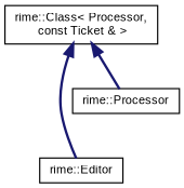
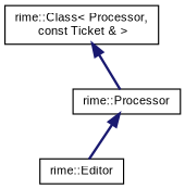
  digraph {
    fontname="Liberation Sans"
    node [color=black fillcolor=white fontname="Liberation Sans" fontsize=10 shape=record style=filled]
    edge [color=midnightblue dir=back fontname="Liberation Sans" fontsize=10 labelfontname=Helvetica labelfontsize=10 style=bold]
    n1 [height=0.2 label="rime::Editor" width=0.4]
    n2 [height=0.2 label="rime::Processor" width=0.4]
    n3 [height=0.2 label="rime::Class\< Processor,\l const Ticket & \>" width=0.4]
-   n3 -> n1
+   n2 -> n1
    n3 -> n2
  }
